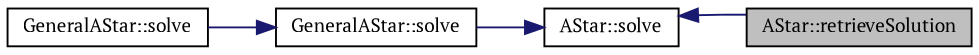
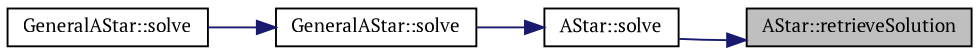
  digraph {
    rankdir=RL
    fontname="PT Serif"
    node [color=black fillcolor=white fontname="PT Serif" fontsize=10 shape=record style=filled]
    edge [color=midnightblue dir=back fontname="PT Serif" fontsize=10 labelfontname=Helvetica labelfontsize=10 style=solid]
    n1 [fillcolor=grey75 fontcolor=black height=0.2 label="AStar::retrieveSolution" width=0.4]
    n2 [height=0.2 label="AStar::solve" width=0.4]
    n3 [height=0.2 label="GeneralAStar::solve" width=0.4]
    n4 [height=0.2 label="GeneralAStar::solve" width=0.4]
-   n2 -> n1
+   n1 -> n2
    n2 -> n3
    n3 -> n4
  }
